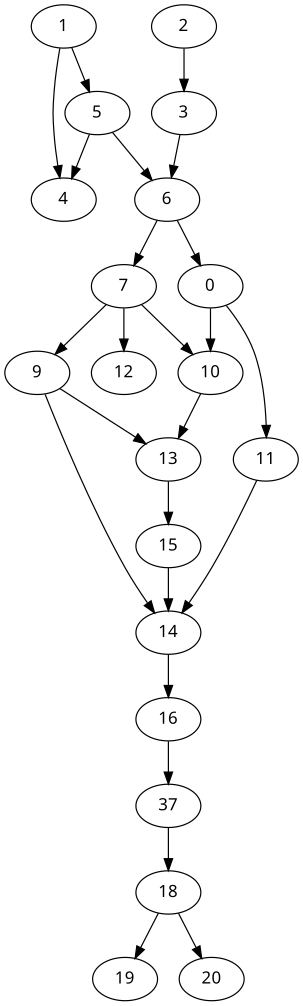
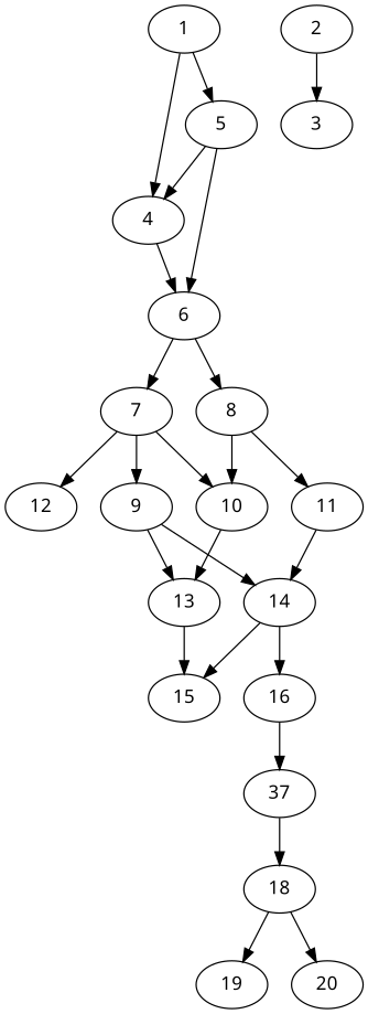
  digraph {
    fontname="Noto Sans"
    node [alpha=0.18 fontname="Noto Sans"]
    edge [fontname="Noto Sans"]
    1 [expect_size=51605504]
    4 [alpha=0.03 expect_size=33750016]
    5 [alpha=0.08 expect_size=20855808]
    6 [alpha=0.02 expect_size=30928896]
    7 [alpha=0.13 expect_size=40398848]
-   8 [alpha=0.14 expect_size=14923776 label=0]
+   8 [alpha=0.14 expect_size=14923776]
    2 [alpha=0.16 expect_size=35467264]
    3 [alpha=0.15 expect_size=48135168]
    9 [alpha=0.17 expect_size=25649152]
    10 [alpha=0.00 expect_size=42064896]
    12 [expect_size=18798592]
    11 [alpha=0.04 expect_size=23365632]
    13 [alpha=0.15 expect_size=8553472]
    14 [alpha=0.14 expect_size=45046784]
    15 [expect_size=6107136]
    16 [alpha=0.12 expect_size=24491008]
    n17 [expect_size=30080000 label=37]
    18 [expect_size=12744704]
    19 [alpha=0.16 expect_size=45518848]
    20 [alpha=0.16 expect_size=39104512]
    1 -> 4
    1 -> 5
    5 -> 4
    5 -> 6
    6 -> 7
    6 -> 8
    7 -> 9
    7 -> 10
    7 -> 12
    8 -> 10
    8 -> 11
    2 -> 3
-   3 -> 6
+   4 -> 6
    9 -> 13
    9 -> 14
    10 -> 13
    11 -> 14
    13 -> 15
-   15 -> 14
+   14 -> 15
    14 -> 16
    16 -> n17
    n17 -> 18
    18 -> 19
    18 -> 20
  }
